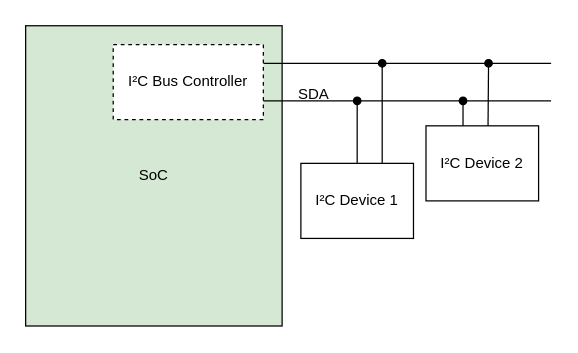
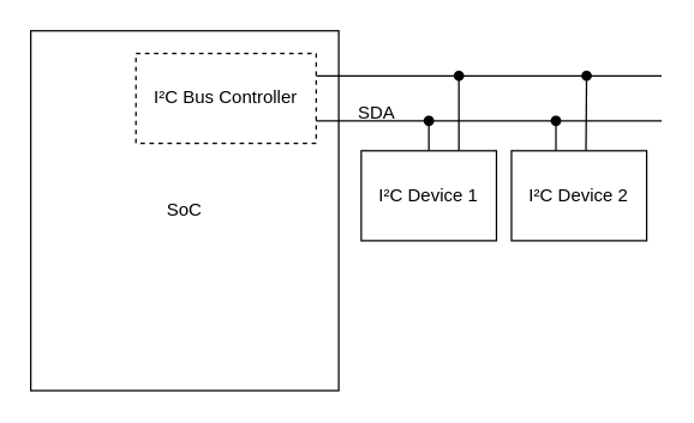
  <mxCell id="0" />
  <mxCell id="1" parent="0" />
- <mxCell id="2" value="I²C Device 1" style="rounded=0;whiteSpace=wrap;html=1;" vertex="1" parent="1"><mxGeometry x="240" y="130" width="90" height="60" as="geometry" /></mxCell>
- <mxCell id="3" value="SoC" style="rounded=0;whiteSpace=wrap;html=1;fillColor=#d5e8d4;" vertex="1" parent="1"><mxGeometry x="20" y="20" width="205" height="240" as="geometry" /></mxCell>
+ <mxCell id="2" value="I²C Device 1" style="rounded=0;whiteSpace=wrap;html=1;" vertex="1" parent="1"><mxGeometry x="240" y="100" width="90" height="60" as="geometry" /></mxCell>
+ <mxCell id="3" value="SoC" style="rounded=0;whiteSpace=wrap;html=1;" vertex="1" parent="1"><mxGeometry x="20" y="20" width="205" height="240" as="geometry" /></mxCell>
  <mxCell id="4" value="I²C Device 2" style="rounded=0;whiteSpace=wrap;html=1;" vertex="1" parent="1"><mxGeometry x="340" y="100" width="90" height="60" as="geometry" /></mxCell>
  <mxCell id="5" value="" style="endArrow=none;html=1;rounded=0;exitX=1;exitY=0.25;exitDx=0;exitDy=0;" edge="1" parent="1" source="11"><mxGeometry width="50" height="50" relative="1" as="geometry"><mxPoint x="360" y="80" as="sourcePoint" /><mxPoint x="440" y="50" as="targetPoint" /><Array as="points" /></mxGeometry></mxCell>
  <mxCell id="6" value="SDA" style="text;html=1;align=center;verticalAlign=middle;resizable=0;points=[];autosize=1;strokeColor=none;fillColor=none;" vertex="1" parent="1"><mxGeometry x="225" y="60" width="50" height="30" as="geometry" /></mxCell>
  <mxCell id="7" value="" style="endArrow=oval;html=1;rounded=0;exitX=0.5;exitY=0;exitDx=0;exitDy=0;strokeWidth=1;endFill=1;" edge="1" parent="1" source="2"><mxGeometry width="50" height="50" relative="1" as="geometry"><mxPoint x="210" y="130" as="sourcePoint" /><mxPoint x="285" y="80" as="targetPoint" /></mxGeometry></mxCell>
  <mxCell id="8" value="" style="endArrow=oval;html=1;rounded=0;exitX=0.722;exitY=-0.003;exitDx=0;exitDy=0;exitPerimeter=0;strokeWidth=1;endFill=1;" edge="1" parent="1" source="2"><mxGeometry width="50" height="50" relative="1" as="geometry"><mxPoint x="305" y="90" as="sourcePoint" /><mxPoint x="305" y="50" as="targetPoint" /></mxGeometry></mxCell>
  <mxCell id="9" value="" style="endArrow=oval;html=1;rounded=0;exitX=0.5;exitY=0;exitDx=0;exitDy=0;strokeWidth=1;endFill=1;" edge="1" parent="1"><mxGeometry width="50" height="50" relative="1" as="geometry"><mxPoint x="369.6" y="100" as="sourcePoint" /><mxPoint x="369.6" y="80" as="targetPoint" /></mxGeometry></mxCell>
  <mxCell id="10" value="" style="endArrow=oval;html=1;rounded=0;exitX=0.722;exitY=-0.003;exitDx=0;exitDy=0;exitPerimeter=0;strokeWidth=1;endFill=1;" edge="1" parent="1"><mxGeometry width="50" height="50" relative="1" as="geometry"><mxPoint x="389.6" y="100" as="sourcePoint" /><mxPoint x="390" y="50" as="targetPoint" /></mxGeometry></mxCell>
  <mxCell id="11" value="I²C Bus Controller" style="rounded=0;whiteSpace=wrap;html=1;dashed=1;" vertex="1" parent="1"><mxGeometry x="90" y="35" width="120" height="60" as="geometry" /></mxCell>
  <mxCell id="12" value="" style="endArrow=none;html=1;rounded=0;exitX=1;exitY=0.75;exitDx=0;exitDy=0;" edge="1" parent="1" source="11"><mxGeometry width="50" height="50" relative="1" as="geometry"><mxPoint x="225.24" y="210.54" as="sourcePoint" /><mxPoint x="440" y="80" as="targetPoint" /><Array as="points" /></mxGeometry></mxCell>
